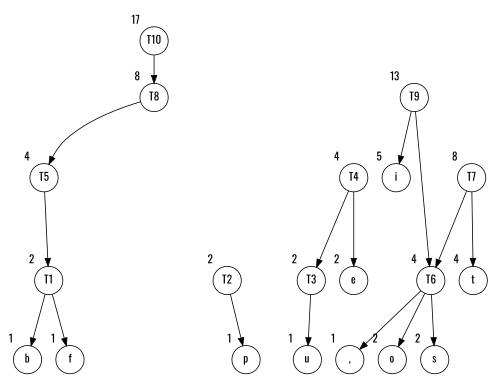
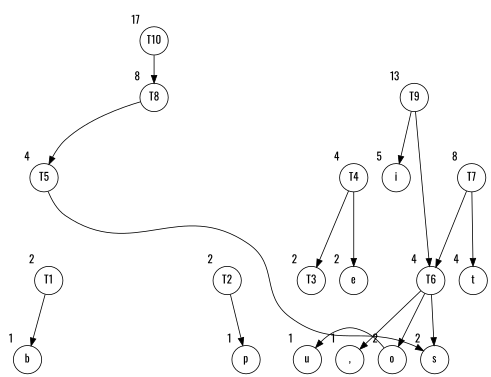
  digraph {
    fontname=Oswald
    node [fontname=Oswald shape=circle xlabel=2]
    edge [fontname=Oswald]
    e
    T3 [fixedsize=true width=0.5]
    T1 [fixedsize=true width=0.5]
    T5empty1 [style=invis width=0.1 xlabel=""]
    T2 [fixedsize=true width=0.5]
    T4 [fixedsize=true width=0.5 xlabel=4]
    T5 [fixedsize=true width=0.5 xlabel=4]
    T8empty1 [style=invis width=0.1 xlabel=""]
    T8empty2 [style=invis width=0.1 xlabel=""]
    T8empty3 [style=invis width=0.1 xlabel=""]
    b [xlabel=1]
-   f [xlabel=1]
    p [xlabel=1]
    u [xlabel=1]
    n15 [label="," xlabel=1]
    o
    s
    T9 [fixedsize=true width=0.5 xlabel=13]
    T8 [fixedsize=true width=0.5 xlabel=8]
    i [xlabel=5]
    T6 [fixedsize=true width=0.5 xlabel=4]
    t [xlabel=4]
    T7 [fixedsize=true width=0.5 xlabel=8]
    T10 [fixedsize=true width=0.5 xlabel=17]
    subgraph sub_1 {
      rank=same
      e
      T3
    }
    subgraph sub_2 {
      rank=same
      T1
      T5empty1
      T2
    }
    subgraph sub_3 {
      rank=same
      T4
      T5
      T8empty1
      T8empty2
      T8empty3
    }
    subgraph sub_4 {
      rank=same
      b
-     f
      p
      u
      n15
      o
      s
    }
    subgraph sub_5 {
      rank=same
      T9
      T8
    }
    T3 -> e [style=invis]
-   T3 -> u
+   o -> u
    T1 -> T5empty1 [style=invis]
    T1 -> b
-   T1 -> f
    T5empty1 -> T2 [style=invis]
    T2 -> p
    T4 -> e
    T4 -> T3
-   T5 -> T1
+   T5 -> s
    T5 -> T8empty1 [style=invis]
    T8empty1 -> T8empty2 [style=invis]
    T8empty2 -> T8empty3 [style=invis]
    T8empty3 -> T4 [style=invis]
-   b -> f [style=invis]
    p -> u [style=invis]
    u -> n15 [style=invis]
    n15 -> o [style=invis]
    o -> s [style=invis]
    T9 -> i
    T9 -> T6
    T8 -> T5
    T8 -> T8empty1 [style=invis]
    T8 -> T8empty2 [style=invis]
    T8 -> T8empty3 [style=invis]
    T6 -> n15
    T6 -> o
    T6 -> s
    T7 -> T6
    T7 -> t
    T10 -> T8
  }
